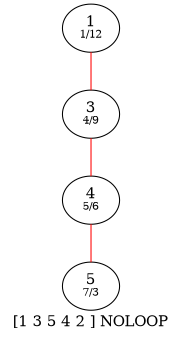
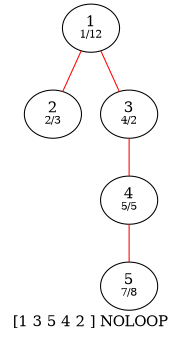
  digraph {
    label="[1 3 5 4 2 ] NOLOOP"
    edge [color=red dir=none]
    n1 [label=<1<BR /><FONT POINT-SIZE="10">1/12</FONT>>]
-   n3 [label=<3<BR /><FONT POINT-SIZE="10">4/9</FONT>>]
-   n4 [label=<4<BR /><FONT POINT-SIZE="10">5/6</FONT>>]
-   n5 [label=<5<BR /><FONT POINT-SIZE="10">7/3</FONT>>]
+   n2 [label=<2<BR /><FONT POINT-SIZE="10">2/3</FONT>>]
+   n3 [label=<3<BR /><FONT POINT-SIZE="10">4/2</FONT>>]
+   n4 [label=<4<BR /><FONT POINT-SIZE="10">5/5</FONT>>]
+   n5 [label=<5<BR /><FONT POINT-SIZE="10">7/8</FONT>>]
+   n1 -> n2
    n1 -> n3
    n3 -> n4
    n4 -> n5
  }
